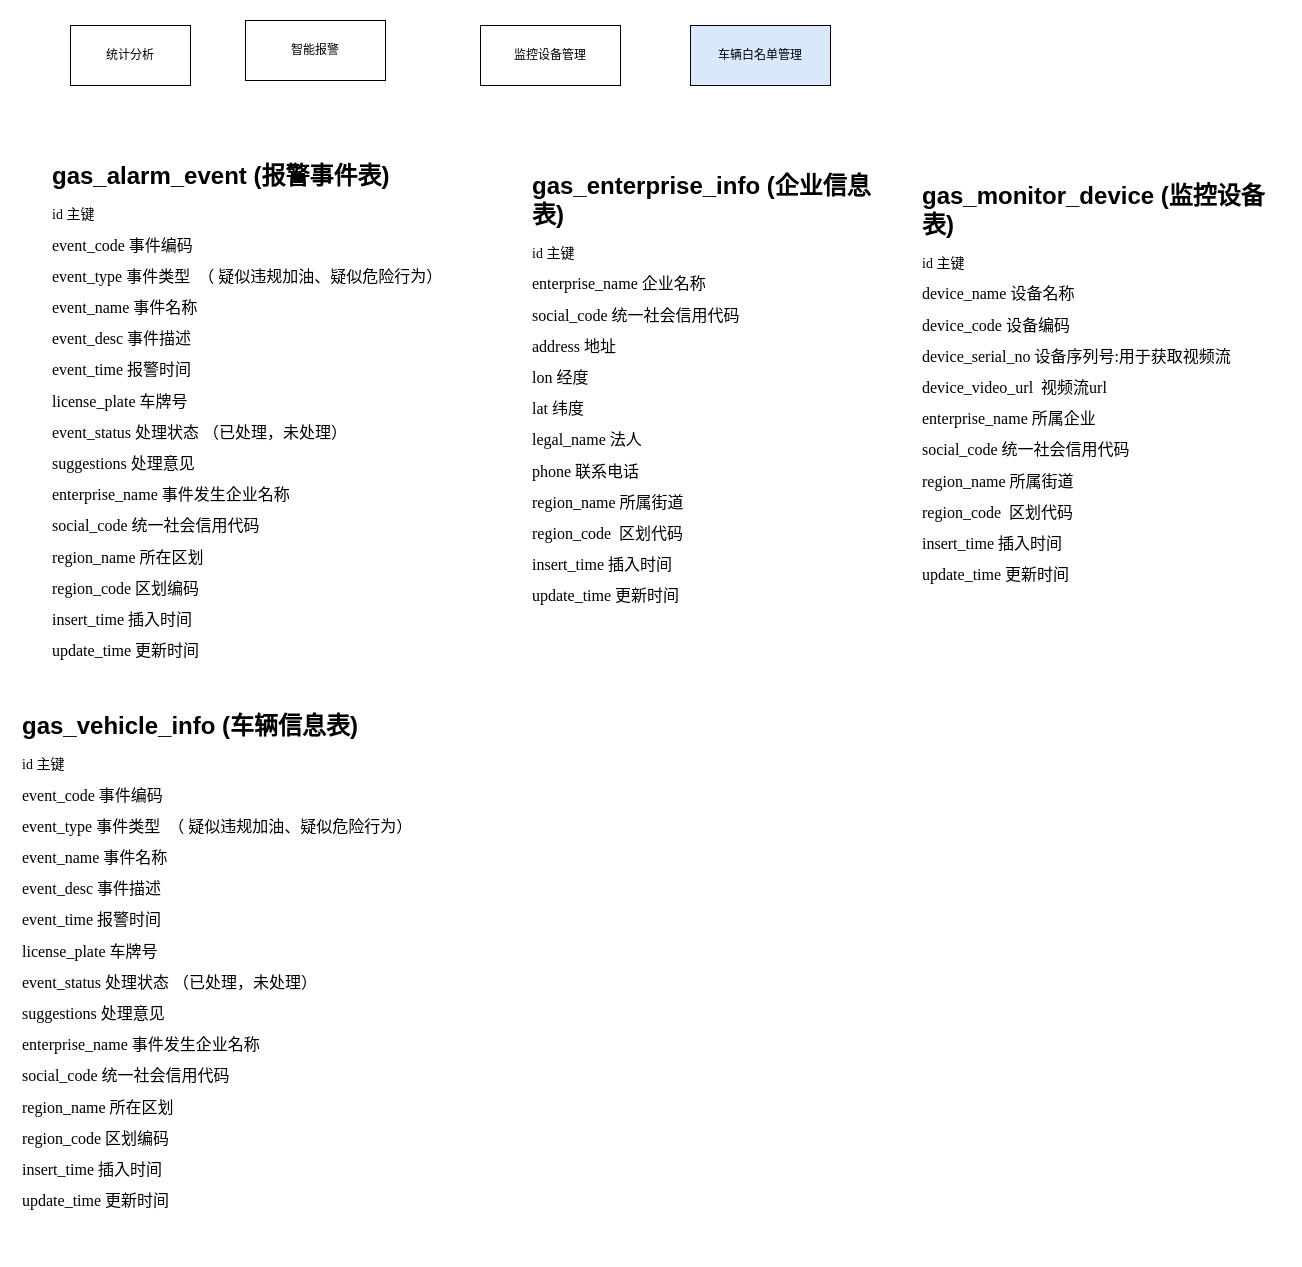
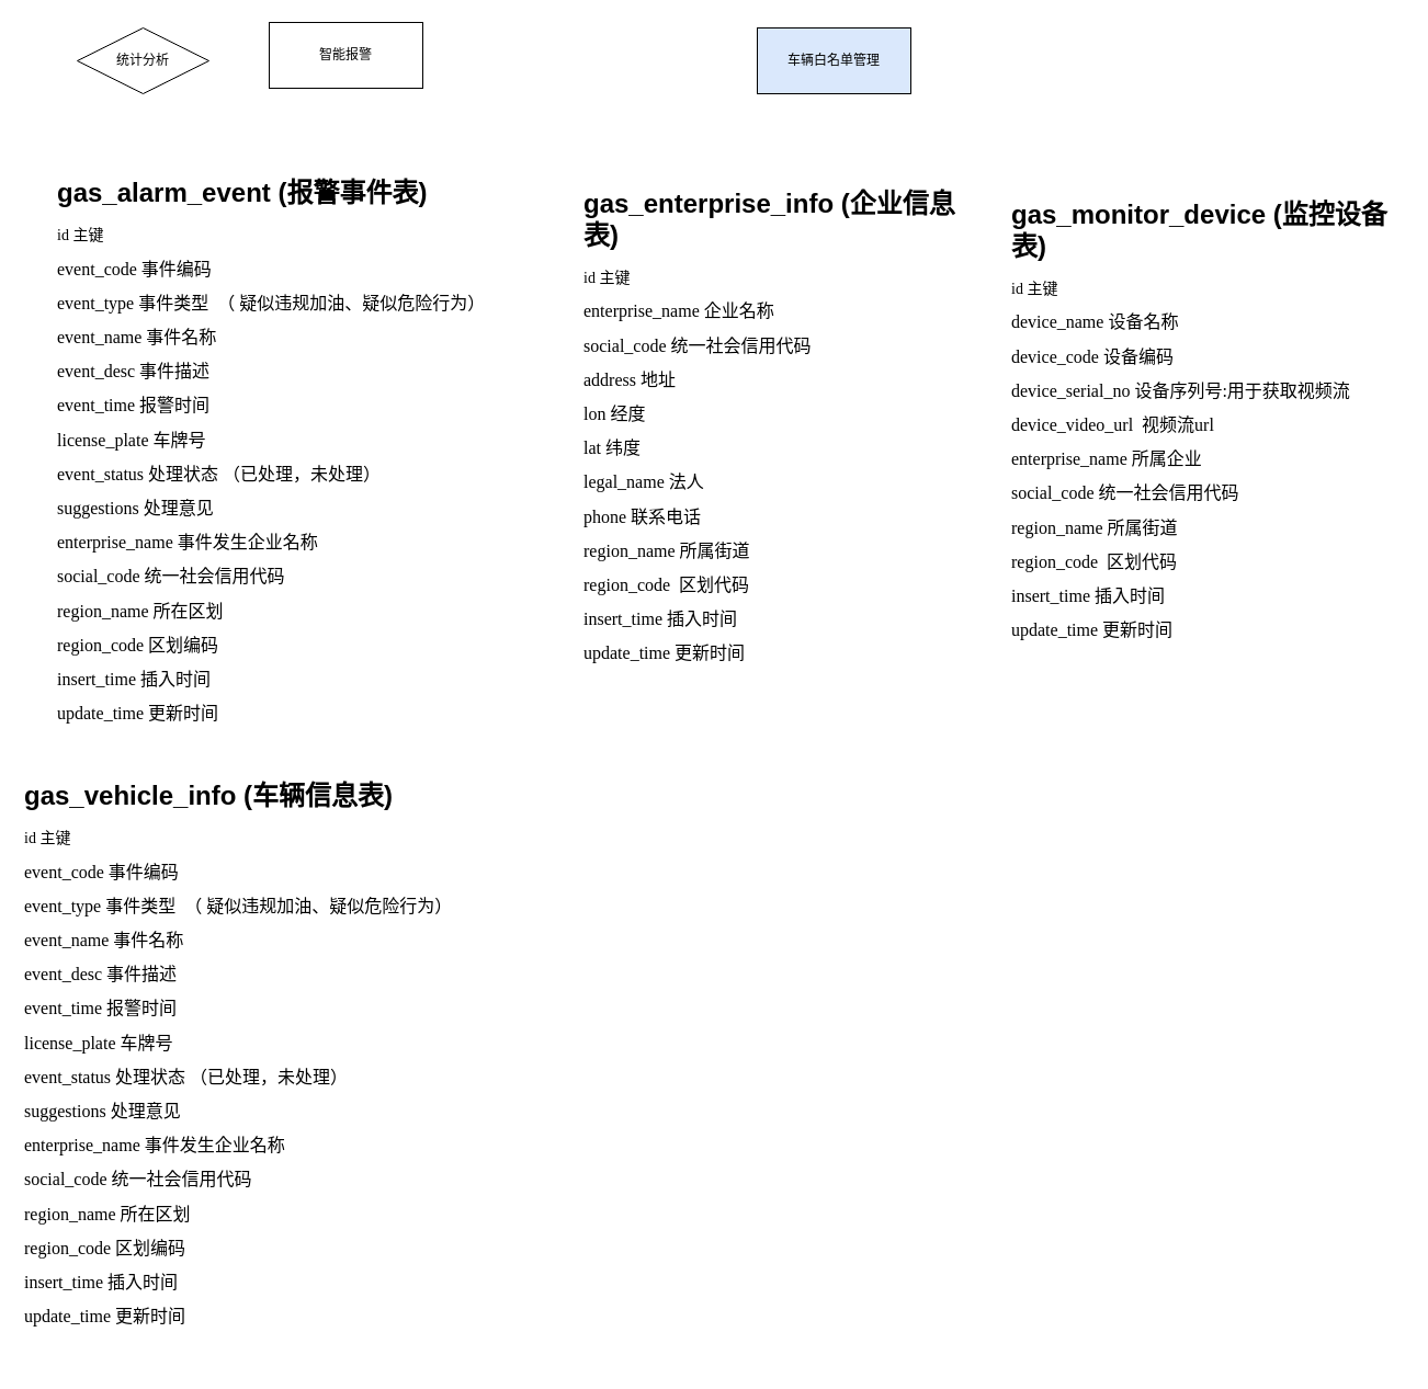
  <mxCell id="0" />
  <mxCell id="1" parent="0" />
  <mxCell id="2" value="智能报警" style="rounded=0;whiteSpace=wrap;html=1;" vertex="1" parent="1"><mxGeometry x="245" y="20" width="140" height="60" as="geometry" /></mxCell>
  <mxCell id="3" value="车辆白名单管理" style="rounded=0;whiteSpace=wrap;html=1;fillColor=#dae8fc;" vertex="1" parent="1"><mxGeometry x="690" y="25" width="140" height="60" as="geometry" /></mxCell>
- <mxCell id="4" value="监控设备管理" style="rounded=0;whiteSpace=wrap;html=1;" vertex="1" parent="1"><mxGeometry x="480" y="25" width="140" height="60" as="geometry" /></mxCell>
- <mxCell id="5" value="统计分析" style="rounded=0;whiteSpace=wrap;html=1;" vertex="1" parent="1"><mxGeometry x="70" y="25" width="120" height="60" as="geometry" /></mxCell>
+ <mxCell id="5" value="统计分析" style="rhombus;whiteSpace=wrap;html=1;" vertex="1" parent="1"><mxGeometry x="70" y="25" width="120" height="60" as="geometry" /></mxCell>
  <mxCell id="6" style="edgeStyle=orthogonalEdgeStyle;rounded=0;orthogonalLoop=1;jettySize=auto;html=1;exitX=0.5;exitY=1;exitDx=0;exitDy=0;" edge="1" parent="1" source="3" target="3"><mxGeometry relative="1" as="geometry" /></mxCell>
  <mxCell id="7" value="&lt;h1 style=&quot;margin-top: 0px;&quot;&gt;gas_alarm_event (报警事件表)&lt;/h1&gt;&lt;p&gt;&lt;font style=&quot;font-size: 14px;&quot; face=&quot;Comic Sans MS&quot;&gt;id 主键&lt;/font&gt;&lt;/p&gt;&lt;p&gt;&lt;font size=&quot;3&quot; face=&quot;pA2WaNrmWoAHRlG2UkTE&quot;&gt;event_code 事件编码&lt;/font&gt;&lt;/p&gt;&lt;p&gt;&lt;font size=&quot;3&quot; face=&quot;pA2WaNrmWoAHRlG2UkTE&quot;&gt;event_type 事件类型&amp;nbsp; （ 疑似违规加油、疑似危险行为）&lt;/font&gt;&lt;/p&gt;&lt;p&gt;&lt;font size=&quot;3&quot; face=&quot;pA2WaNrmWoAHRlG2UkTE&quot;&gt;event_name 事件名称&lt;/font&gt;&lt;/p&gt;&lt;p&gt;&lt;font size=&quot;3&quot; face=&quot;pA2WaNrmWoAHRlG2UkTE&quot;&gt;event_desc 事件描述&lt;/font&gt;&lt;/p&gt;&lt;p&gt;&lt;font size=&quot;3&quot; face=&quot;pA2WaNrmWoAHRlG2UkTE&quot;&gt;event_time 报警时间&lt;/font&gt;&lt;/p&gt;&lt;p&gt;&lt;font size=&quot;3&quot; face=&quot;pA2WaNrmWoAHRlG2UkTE&quot;&gt;license_plate 车牌号&lt;/font&gt;&lt;/p&gt;&lt;p&gt;&lt;font size=&quot;3&quot; face=&quot;pA2WaNrmWoAHRlG2UkTE&quot;&gt;event_status 处理状态 （已处理，未处理）&lt;/font&gt;&lt;/p&gt;&lt;p&gt;&lt;font size=&quot;3&quot; face=&quot;pA2WaNrmWoAHRlG2UkTE&quot;&gt;suggestions 处理意见&lt;/font&gt;&lt;/p&gt;&lt;p&gt;&lt;font size=&quot;3&quot; face=&quot;pA2WaNrmWoAHRlG2UkTE&quot;&gt;enterprise_name 事件发生企业名称&lt;/font&gt;&lt;/p&gt;&lt;p&gt;&lt;font size=&quot;3&quot; face=&quot;pA2WaNrmWoAHRlG2UkTE&quot;&gt;social_code 统一社会信用代码&lt;/font&gt;&lt;/p&gt;&lt;p&gt;&lt;font size=&quot;3&quot; face=&quot;pA2WaNrmWoAHRlG2UkTE&quot;&gt;region_name 所在区划&lt;/font&gt;&lt;/p&gt;&lt;p&gt;&lt;font size=&quot;3&quot; face=&quot;pA2WaNrmWoAHRlG2UkTE&quot;&gt;region_code 区划编码&lt;/font&gt;&lt;/p&gt;&lt;p&gt;&lt;font size=&quot;3&quot; face=&quot;pA2WaNrmWoAHRlG2UkTE&quot;&gt;insert_time 插入时间&lt;/font&gt;&lt;/p&gt;&lt;p&gt;&lt;font size=&quot;3&quot; face=&quot;pA2WaNrmWoAHRlG2UkTE&quot;&gt;update_time 更新时间&lt;/font&gt;&lt;/p&gt;&lt;p&gt;&lt;br&gt;&lt;/p&gt;&lt;p&gt;&lt;br&gt;&lt;/p&gt;&lt;p&gt;&lt;br&gt;&lt;/p&gt;&lt;p&gt;&lt;br&gt;&lt;/p&gt;&lt;p&gt;&lt;br&gt;&lt;/p&gt;&lt;p&gt;&lt;br&gt;&lt;/p&gt;&lt;p&gt;&lt;br&gt;&lt;/p&gt;&lt;p&gt;&lt;br&gt;&lt;/p&gt;&lt;p&gt;&lt;br&gt;&lt;/p&gt;&lt;p&gt;&lt;br&gt;&lt;/p&gt;&lt;p&gt;&lt;br&gt;&lt;/p&gt;&lt;p&gt;&lt;br&gt;&lt;/p&gt;&lt;p&gt;&lt;br&gt;&lt;/p&gt;&lt;p&gt;&lt;br&gt;&lt;/p&gt;&lt;p&gt;&lt;br&gt;&lt;/p&gt;&lt;p&gt;&lt;br&gt;&lt;/p&gt;&lt;p&gt;&lt;br&gt;&lt;/p&gt;&lt;p&gt;&lt;br&gt;&lt;/p&gt;&lt;p&gt;&lt;br&gt;&lt;/p&gt;&lt;p&gt;&lt;br&gt;&lt;/p&gt;" style="text;html=1;whiteSpace=wrap;overflow=hidden;rounded=0;" vertex="1" parent="1"><mxGeometry x="50" y="155" width="410" height="540" as="geometry" /></mxCell>
  <mxCell id="8" value="&lt;h1 style=&quot;margin-top: 0px;&quot;&gt;gas_enterprise_info (企业信息表)&lt;/h1&gt;&lt;p&gt;&lt;font face=&quot;Comic Sans MS&quot; style=&quot;font-size: 14px;&quot;&gt;id 主键&lt;/font&gt;&lt;/p&gt;&lt;p&gt;&lt;font face=&quot;lQQ8CcXx9eXqo_a_rsYb&quot; size=&quot;3&quot;&gt;enterprise_name 企业名称&lt;/font&gt;&lt;/p&gt;&lt;p class=&quot;MsoNormal&quot;&gt;&lt;font face=&quot;lQQ8CcXx9eXqo_a_rsYb&quot; size=&quot;3&quot;&gt;social_code 统一社会信用代码&lt;/font&gt;&lt;/p&gt;&lt;p class=&quot;MsoNormal&quot;&gt;&lt;font face=&quot;lQQ8CcXx9eXqo_a_rsYb&quot; size=&quot;3&quot;&gt;address 地址&lt;/font&gt;&lt;/p&gt;&lt;p class=&quot;MsoNormal&quot;&gt;&lt;font face=&quot;lQQ8CcXx9eXqo_a_rsYb&quot; size=&quot;3&quot;&gt;lon 经度&lt;/font&gt;&lt;/p&gt;&lt;p class=&quot;MsoNormal&quot;&gt;&lt;font face=&quot;lQQ8CcXx9eXqo_a_rsYb&quot; size=&quot;3&quot;&gt;lat 纬度&lt;/font&gt;&lt;/p&gt;&lt;p class=&quot;MsoNormal&quot;&gt;&lt;font face=&quot;lQQ8CcXx9eXqo_a_rsYb&quot; size=&quot;3&quot;&gt;legal_name 法人&lt;/font&gt;&lt;/p&gt;&lt;p class=&quot;MsoNormal&quot;&gt;&lt;font face=&quot;lQQ8CcXx9eXqo_a_rsYb&quot; size=&quot;3&quot;&gt;phone 联系电话&lt;/font&gt;&lt;/p&gt;&lt;p class=&quot;MsoNormal&quot;&gt;&lt;font face=&quot;lQQ8CcXx9eXqo_a_rsYb&quot; size=&quot;3&quot;&gt;region_name 所属街道&lt;/font&gt;&lt;/p&gt;&lt;p class=&quot;MsoNormal&quot;&gt;&lt;font face=&quot;lQQ8CcXx9eXqo_a_rsYb&quot; size=&quot;3&quot;&gt;region_code&amp;nbsp; 区划代码&lt;/font&gt;&lt;/p&gt;&lt;p&gt;&lt;font face=&quot;lQQ8CcXx9eXqo_a_rsYb&quot; size=&quot;3&quot;&gt;insert_time 插入时间&lt;/font&gt;&lt;/p&gt;&lt;p&gt;&lt;font face=&quot;lQQ8CcXx9eXqo_a_rsYb&quot; size=&quot;3&quot;&gt;update_time 更新时间&lt;/font&gt;&lt;/p&gt;&lt;p class=&quot;MsoNormal&quot;&gt;&lt;br&gt;&lt;/p&gt;&lt;p class=&quot;MsoNormal&quot;&gt;&lt;br&gt;&lt;/p&gt;&lt;p class=&quot;MsoNormal&quot;&gt;&lt;br&gt;&lt;/p&gt;&lt;p class=&quot;MsoNormal&quot;&gt;&lt;br&gt;&lt;/p&gt;&lt;p class=&quot;MsoNormal&quot;&gt;&lt;span style=&quot;mso-spacerun:'yes';font-family:'Times New Roman';mso-fareast-font-family:宋体;&lt;br/&gt;font-size:12.0pt;mso-font-kerning:1.0pt;&quot;&gt;&lt;br&gt;&lt;/span&gt;&lt;/p&gt;&lt;p&gt;&lt;br&gt;&lt;/p&gt;&lt;p&gt;&lt;br&gt;&lt;/p&gt;&lt;p&gt;&lt;br&gt;&lt;/p&gt;&lt;p&gt;&lt;br&gt;&lt;/p&gt;&lt;p&gt;&lt;br&gt;&lt;/p&gt;&lt;p&gt;&lt;br&gt;&lt;/p&gt;&lt;p&gt;&lt;br&gt;&lt;/p&gt;&lt;p&gt;&lt;br&gt;&lt;/p&gt;&lt;p&gt;&lt;br&gt;&lt;/p&gt;&lt;p&gt;&lt;br&gt;&lt;/p&gt;&lt;p&gt;&lt;br&gt;&lt;/p&gt;&lt;p&gt;&lt;br&gt;&lt;/p&gt;&lt;p&gt;&lt;br&gt;&lt;/p&gt;" style="text;html=1;whiteSpace=wrap;overflow=hidden;rounded=0;" vertex="1" parent="1"><mxGeometry x="530" y="165" width="350" height="460" as="geometry" /></mxCell>
  <mxCell id="9" value="&lt;h1 style=&quot;margin-top: 0px;&quot;&gt;gas_monitor_device (监控设备表)&lt;/h1&gt;&lt;p&gt;&lt;font face=&quot;Comic Sans MS&quot; style=&quot;font-size: 14px;&quot;&gt;id 主键&lt;/font&gt;&lt;/p&gt;&lt;p&gt;&lt;font size=&quot;3&quot; face=&quot;XctV_WJg1mligg5Gn1zE&quot; style=&quot;&quot;&gt;device_name 设备名称&lt;/font&gt;&lt;/p&gt;&lt;p&gt;&lt;font face=&quot;XctV_WJg1mligg5Gn1zE&quot; size=&quot;3&quot;&gt;device_code 设备编码&lt;/font&gt;&lt;/p&gt;&lt;p&gt;&lt;font face=&quot;XctV_WJg1mligg5Gn1zE&quot; size=&quot;3&quot;&gt;device_serial_no 设备序列号:用于获取视频流&lt;/font&gt;&lt;/p&gt;&lt;p&gt;&lt;span style=&quot;font-family: XctV_WJg1mligg5Gn1zE; font-size: medium; background-color: initial;&quot;&gt;device_&lt;/span&gt;&lt;span style=&quot;font-family: XctV_WJg1mligg5Gn1zE; font-size: medium; background-color: initial;&quot;&gt;video_url&amp;nbsp; 视频流url&lt;/span&gt;&lt;/p&gt;&lt;p&gt;&lt;font face=&quot;lQQ8CcXx9eXqo_a_rsYb&quot; size=&quot;3&quot;&gt;enterprise_name 所属企业&lt;/font&gt;&lt;/p&gt;&lt;p class=&quot;MsoNormal&quot;&gt;&lt;font face=&quot;lQQ8CcXx9eXqo_a_rsYb&quot; size=&quot;3&quot;&gt;social_code 统一社会信用代码&lt;/font&gt;&lt;/p&gt;&lt;p class=&quot;MsoNormal&quot;&gt;&lt;font face=&quot;lQQ8CcXx9eXqo_a_rsYb&quot; size=&quot;3&quot;&gt;region_name 所属街道&lt;/font&gt;&lt;/p&gt;&lt;p class=&quot;MsoNormal&quot;&gt;&lt;font face=&quot;lQQ8CcXx9eXqo_a_rsYb&quot; size=&quot;3&quot;&gt;region_code&amp;nbsp; 区划代码&lt;/font&gt;&lt;/p&gt;&lt;p&gt;&lt;font face=&quot;lQQ8CcXx9eXqo_a_rsYb&quot; size=&quot;3&quot;&gt;insert_time 插入时间&lt;/font&gt;&lt;/p&gt;&lt;p&gt;&lt;font face=&quot;lQQ8CcXx9eXqo_a_rsYb&quot; size=&quot;3&quot;&gt;update_time 更新时间&lt;/font&gt;&lt;/p&gt;&lt;p&gt;&lt;font face=&quot;XctV_WJg1mligg5Gn1zE&quot; size=&quot;3&quot;&gt;&lt;br&gt;&lt;/font&gt;&lt;/p&gt;&lt;p&gt;&lt;font face=&quot;AWlIis-h2A4w1dmPVEvH&quot; size=&quot;3&quot;&gt;&lt;br&gt;&lt;/font&gt;&lt;/p&gt;&lt;p class=&quot;MsoNormal&quot;&gt;&lt;br&gt;&lt;/p&gt;&lt;p class=&quot;MsoNormal&quot;&gt;&lt;br&gt;&lt;/p&gt;&lt;p class=&quot;MsoNormal&quot;&gt;&lt;br&gt;&lt;/p&gt;&lt;p class=&quot;MsoNormal&quot;&gt;&lt;br&gt;&lt;/p&gt;&lt;p class=&quot;MsoNormal&quot;&gt;&lt;br&gt;&lt;/p&gt;&lt;p class=&quot;MsoNormal&quot;&gt;&lt;span style=&quot;mso-spacerun:'yes';font-family:'Times New Roman';mso-fareast-font-family:宋体;&lt;br/&gt;font-size:12.0pt;mso-font-kerning:1.0pt;&quot;&gt;&lt;br&gt;&lt;/span&gt;&lt;/p&gt;&lt;p&gt;&lt;br&gt;&lt;/p&gt;&lt;p&gt;&lt;br&gt;&lt;/p&gt;&lt;p&gt;&lt;br&gt;&lt;/p&gt;&lt;p&gt;&lt;br&gt;&lt;/p&gt;&lt;p&gt;&lt;br&gt;&lt;/p&gt;&lt;p&gt;&lt;br&gt;&lt;/p&gt;&lt;p&gt;&lt;br&gt;&lt;/p&gt;&lt;p&gt;&lt;br&gt;&lt;/p&gt;&lt;p&gt;&lt;br&gt;&lt;/p&gt;&lt;p&gt;&lt;br&gt;&lt;/p&gt;&lt;p&gt;&lt;br&gt;&lt;/p&gt;&lt;p&gt;&lt;br&gt;&lt;/p&gt;&lt;p&gt;&lt;br&gt;&lt;/p&gt;" style="text;html=1;whiteSpace=wrap;overflow=hidden;rounded=0;" vertex="1" parent="1"><mxGeometry x="920" y="175" width="360" height="440" as="geometry" /></mxCell>
  <mxCell id="10" value="&lt;h1 style=&quot;margin-top: 0px;&quot;&gt;gas_vehicle_info (车辆信息表)&lt;/h1&gt;&lt;p&gt;&lt;font face=&quot;Comic Sans MS&quot; style=&quot;font-size: 14px;&quot;&gt;id 主键&lt;/font&gt;&lt;/p&gt;&lt;p&gt;&lt;font face=&quot;XWm9gldR6hS1warSKm7L&quot; size=&quot;3&quot;&gt;event_code 事件编码&lt;/font&gt;&lt;/p&gt;&lt;p&gt;&lt;font size=&quot;3&quot; face=&quot;pA2WaNrmWoAHRlG2UkTE&quot;&gt;event_type 事件类型&amp;nbsp; （ 疑似违规加油、疑似危险行为）&lt;/font&gt;&lt;/p&gt;&lt;p&gt;&lt;font size=&quot;3&quot; face=&quot;pA2WaNrmWoAHRlG2UkTE&quot;&gt;event_name 事件名称&lt;/font&gt;&lt;/p&gt;&lt;p&gt;&lt;font size=&quot;3&quot; face=&quot;pA2WaNrmWoAHRlG2UkTE&quot;&gt;event_desc 事件描述&lt;/font&gt;&lt;/p&gt;&lt;p&gt;&lt;font size=&quot;3&quot; face=&quot;pA2WaNrmWoAHRlG2UkTE&quot;&gt;event_time 报警时间&lt;/font&gt;&lt;/p&gt;&lt;p&gt;&lt;font size=&quot;3&quot; face=&quot;pA2WaNrmWoAHRlG2UkTE&quot;&gt;license_plate 车牌号&lt;/font&gt;&lt;/p&gt;&lt;p&gt;&lt;font size=&quot;3&quot; face=&quot;pA2WaNrmWoAHRlG2UkTE&quot;&gt;event_status 处理状态 （已处理，未处理）&lt;/font&gt;&lt;/p&gt;&lt;p&gt;&lt;font size=&quot;3&quot; face=&quot;pA2WaNrmWoAHRlG2UkTE&quot;&gt;suggestions 处理意见&lt;/font&gt;&lt;/p&gt;&lt;p&gt;&lt;font size=&quot;3&quot; face=&quot;pA2WaNrmWoAHRlG2UkTE&quot;&gt;enterprise_name 事件发生企业名称&lt;/font&gt;&lt;/p&gt;&lt;p&gt;&lt;font size=&quot;3&quot; face=&quot;pA2WaNrmWoAHRlG2UkTE&quot;&gt;social_code 统一社会信用代码&lt;/font&gt;&lt;/p&gt;&lt;p&gt;&lt;font size=&quot;3&quot; face=&quot;pA2WaNrmWoAHRlG2UkTE&quot;&gt;region_name 所在区划&lt;/font&gt;&lt;/p&gt;&lt;p&gt;&lt;font size=&quot;3&quot; face=&quot;pA2WaNrmWoAHRlG2UkTE&quot;&gt;region_code 区划编码&lt;/font&gt;&lt;/p&gt;&lt;p&gt;&lt;font size=&quot;3&quot; face=&quot;pA2WaNrmWoAHRlG2UkTE&quot;&gt;insert_time 插入时间&lt;/font&gt;&lt;/p&gt;&lt;p&gt;&lt;font size=&quot;3&quot; face=&quot;pA2WaNrmWoAHRlG2UkTE&quot;&gt;update_time 更新时间&lt;/font&gt;&lt;/p&gt;&lt;p&gt;&lt;br&gt;&lt;/p&gt;&lt;p&gt;&lt;br&gt;&lt;/p&gt;&lt;p&gt;&lt;br&gt;&lt;/p&gt;&lt;p&gt;&lt;br&gt;&lt;/p&gt;&lt;p&gt;&lt;br&gt;&lt;/p&gt;&lt;p&gt;&lt;br&gt;&lt;/p&gt;&lt;p&gt;&lt;br&gt;&lt;/p&gt;&lt;p&gt;&lt;br&gt;&lt;/p&gt;&lt;p&gt;&lt;br&gt;&lt;/p&gt;&lt;p&gt;&lt;br&gt;&lt;/p&gt;&lt;p&gt;&lt;br&gt;&lt;/p&gt;&lt;p&gt;&lt;br&gt;&lt;/p&gt;&lt;p&gt;&lt;br&gt;&lt;/p&gt;&lt;p&gt;&lt;br&gt;&lt;/p&gt;&lt;p&gt;&lt;br&gt;&lt;/p&gt;&lt;p&gt;&lt;br&gt;&lt;/p&gt;&lt;p&gt;&lt;br&gt;&lt;/p&gt;&lt;p&gt;&lt;br&gt;&lt;/p&gt;&lt;p&gt;&lt;br&gt;&lt;/p&gt;&lt;p&gt;&lt;br&gt;&lt;/p&gt;" style="text;html=1;whiteSpace=wrap;overflow=hidden;rounded=0;" vertex="1" parent="1"><mxGeometry x="20" y="705" width="410" height="540" as="geometry" /></mxCell>
